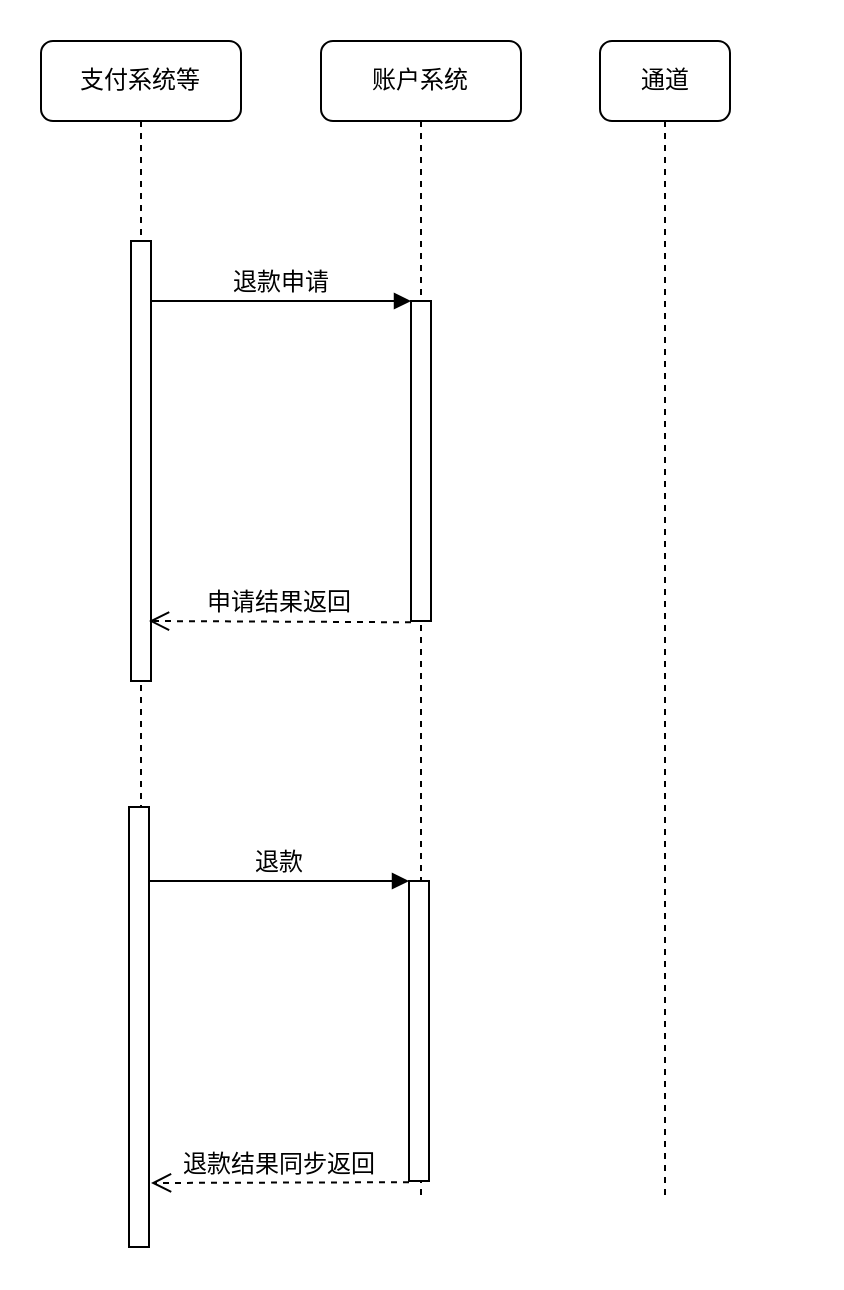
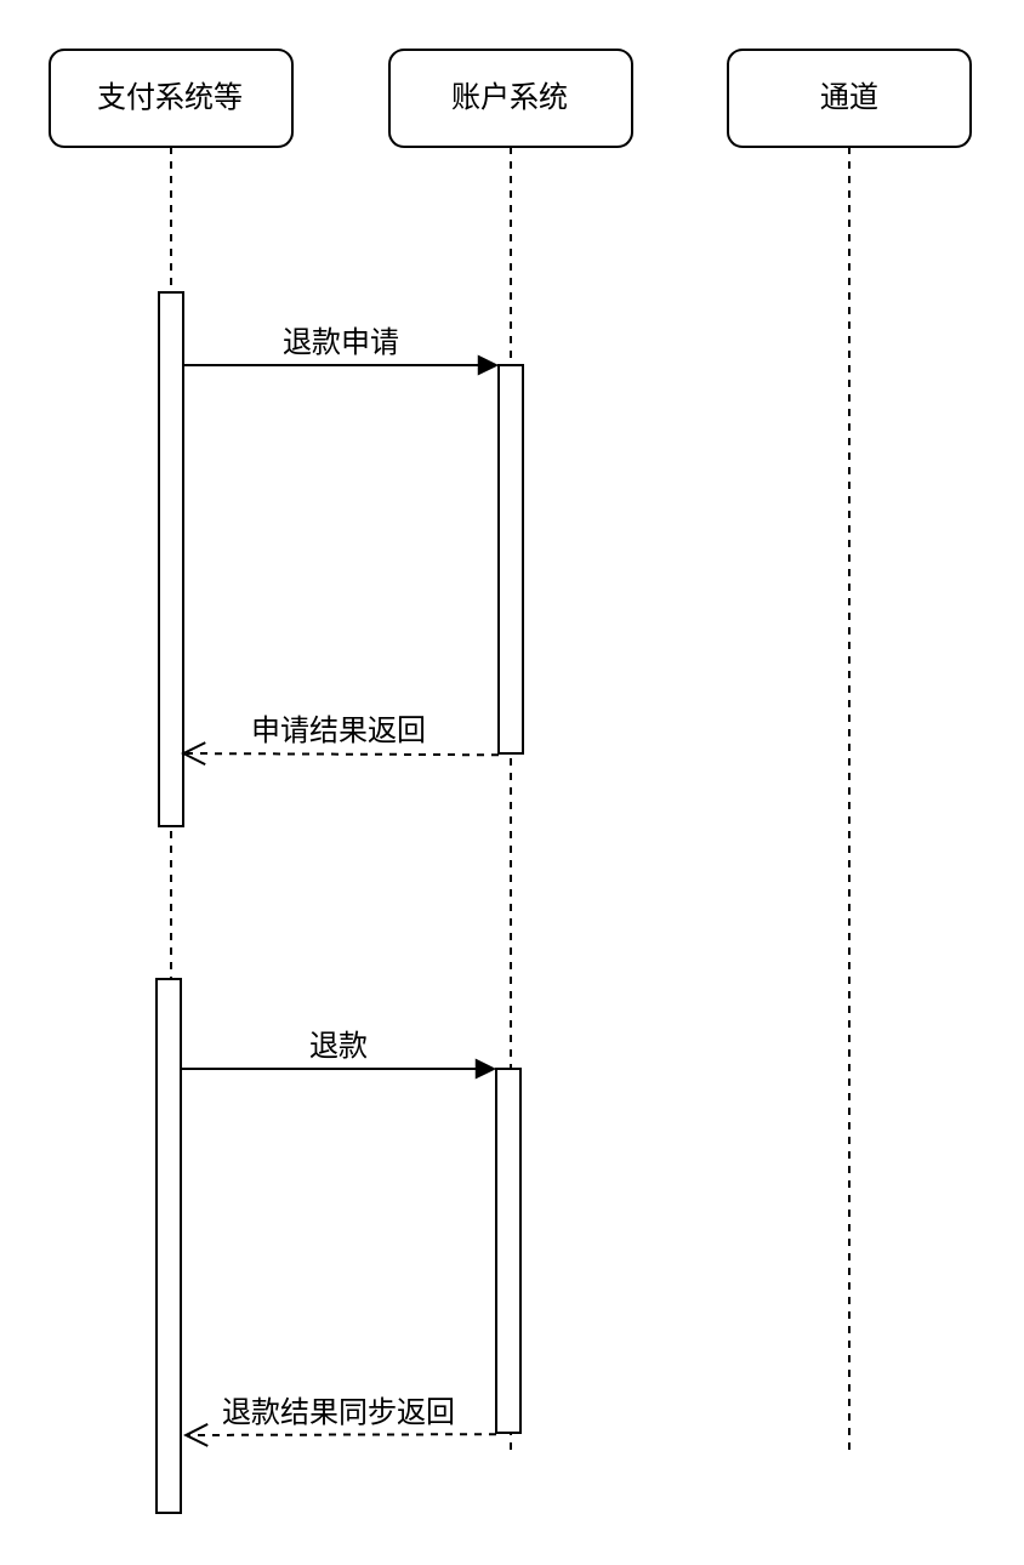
  <mxCell id="0" />
  <mxCell id="1" parent="0" />
  <mxCell id="2" value="账户系统" style="shape=umlLifeline;perimeter=lifelinePerimeter;whiteSpace=wrap;html=1;container=1;collapsible=0;recursiveResize=0;outlineConnect=0;rounded=1;shadow=0;comic=0;labelBackgroundColor=none;strokeColor=#000000;strokeWidth=1;fillColor=#FFFFFF;fontFamily=Verdana;fontSize=12;fontColor=#000000;align=center;" parent="1" vertex="1"><mxGeometry x="160" y="20" width="100" height="580" as="geometry" /></mxCell>
  <mxCell id="3" value="" style="html=1;points=[];perimeter=orthogonalPerimeter;rounded=0;shadow=0;comic=0;labelBackgroundColor=none;strokeColor=#000000;strokeWidth=1;fillColor=#FFFFFF;fontFamily=Verdana;fontSize=12;fontColor=#000000;align=center;" parent="2" vertex="1"><mxGeometry x="45" y="130" width="10" height="160" as="geometry" /></mxCell>
- <mxCell id="4" value="通道" style="shape=umlLifeline;perimeter=lifelinePerimeter;whiteSpace=wrap;html=1;container=1;collapsible=0;recursiveResize=0;outlineConnect=0;rounded=1;shadow=0;comic=0;labelBackgroundColor=none;strokeColor=#000000;strokeWidth=1;fillColor=#FFFFFF;fontFamily=Verdana;fontSize=12;fontColor=#000000;align=center;" parent="1" vertex="1"><mxGeometry x="299.5" y="20" width="65" height="580" as="geometry" /></mxCell>
+ <mxCell id="4" value="通道" style="shape=umlLifeline;perimeter=lifelinePerimeter;whiteSpace=wrap;html=1;container=1;collapsible=0;recursiveResize=0;outlineConnect=0;rounded=1;shadow=0;comic=0;labelBackgroundColor=none;strokeColor=#000000;strokeWidth=1;fillColor=#FFFFFF;fontFamily=Verdana;fontSize=12;fontColor=#000000;align=center;" parent="1" vertex="1"><mxGeometry x="299.5" y="20" width="100" height="580" as="geometry" /></mxCell>
  <mxCell id="5" value="支付系统等" style="shape=umlLifeline;perimeter=lifelinePerimeter;whiteSpace=wrap;html=1;container=1;collapsible=0;recursiveResize=0;outlineConnect=0;rounded=1;shadow=0;comic=0;labelBackgroundColor=none;strokeColor=#000000;strokeWidth=1;fillColor=#FFFFFF;fontFamily=Verdana;fontSize=12;fontColor=#000000;align=center;" parent="1" vertex="1"><mxGeometry x="20" y="20" width="100" height="580" as="geometry" /></mxCell>
  <mxCell id="6" value="" style="html=1;points=[];perimeter=orthogonalPerimeter;rounded=0;shadow=0;comic=0;labelBackgroundColor=none;strokeColor=#000000;strokeWidth=1;fillColor=#FFFFFF;fontFamily=Verdana;fontSize=12;fontColor=#000000;align=center;" parent="5" vertex="1"><mxGeometry x="45" y="100" width="10" height="220" as="geometry" /></mxCell>
  <mxCell id="7" value="申请结果返回" style="html=1;verticalAlign=bottom;endArrow=open;dashed=1;endSize=8;exitX=0;exitY=1.004;labelBackgroundColor=none;fontFamily=Verdana;fontSize=12;exitDx=0;exitDy=0;exitPerimeter=0;" parent="1" source="3" edge="1"><mxGeometry relative="1" as="geometry"><mxPoint x="74" y="310" as="targetPoint" /></mxGeometry></mxCell>
  <mxCell id="8" value="退款申请" style="html=1;verticalAlign=bottom;endArrow=block;entryX=0;entryY=0;labelBackgroundColor=none;fontFamily=Verdana;fontSize=12;edgeStyle=elbowEdgeStyle;elbow=vertical;" parent="1" source="6" target="3" edge="1"><mxGeometry relative="1" as="geometry"><mxPoint x="140" y="130" as="sourcePoint" /></mxGeometry></mxCell>
  <mxCell id="9" value="" style="html=1;points=[];perimeter=orthogonalPerimeter;rounded=0;shadow=0;comic=0;labelBackgroundColor=none;strokeColor=#000000;strokeWidth=1;fillColor=#FFFFFF;fontFamily=Verdana;fontSize=12;fontColor=#000000;align=center;" parent="1" vertex="1"><mxGeometry x="204" y="440" width="10" height="150" as="geometry" /></mxCell>
  <mxCell id="10" value="" style="html=1;points=[];perimeter=orthogonalPerimeter;rounded=0;shadow=0;comic=0;labelBackgroundColor=none;strokeColor=#000000;strokeWidth=1;fillColor=#FFFFFF;fontFamily=Verdana;fontSize=12;fontColor=#000000;align=center;" parent="1" vertex="1"><mxGeometry x="64" y="403" width="10" height="220" as="geometry" /></mxCell>
  <mxCell id="11" value="退款结果同步返回" style="html=1;verticalAlign=bottom;endArrow=open;dashed=1;endSize=8;exitX=0;exitY=1.004;labelBackgroundColor=none;fontFamily=Verdana;fontSize=12;exitDx=0;exitDy=0;exitPerimeter=0;" parent="1" source="9" edge="1"><mxGeometry relative="1" as="geometry"><mxPoint x="75" y="591" as="targetPoint" /></mxGeometry></mxCell>
  <mxCell id="12" value="退款" style="html=1;verticalAlign=bottom;endArrow=block;entryX=0;entryY=0;labelBackgroundColor=none;fontFamily=Verdana;fontSize=12;edgeStyle=elbowEdgeStyle;elbow=vertical;" parent="1" source="10" target="9" edge="1"><mxGeometry relative="1" as="geometry"><mxPoint x="139" y="413" as="sourcePoint" /></mxGeometry></mxCell>
